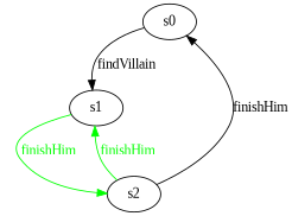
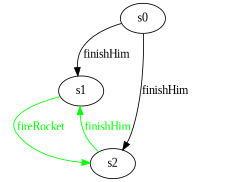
  digraph {
    fontname="Liberation Serif"
    node [color="#000000" fontcolor="#000000" fontname="Liberation Serif"]
    edge [color=black fontcolor=black fontname="Liberation Serif"]
    n1 [label=s0]
    n2 [label=s1]
    n3 [label=s2]
-   n1 -> n2 [label=findVillain]
-   n2 -> n3 [color=green fontcolor=green label=finishHim]
-   n3 -> n1 [label=finishHim]
+   n1 -> n2 [label=finishHim]
+   n2 -> n3 [color=green fontcolor=green label=fireRocket]
+   n1 -> n3 [label=finishHim]
    n3 -> n2 [color=green fontcolor=green label=finishHim]
  }
